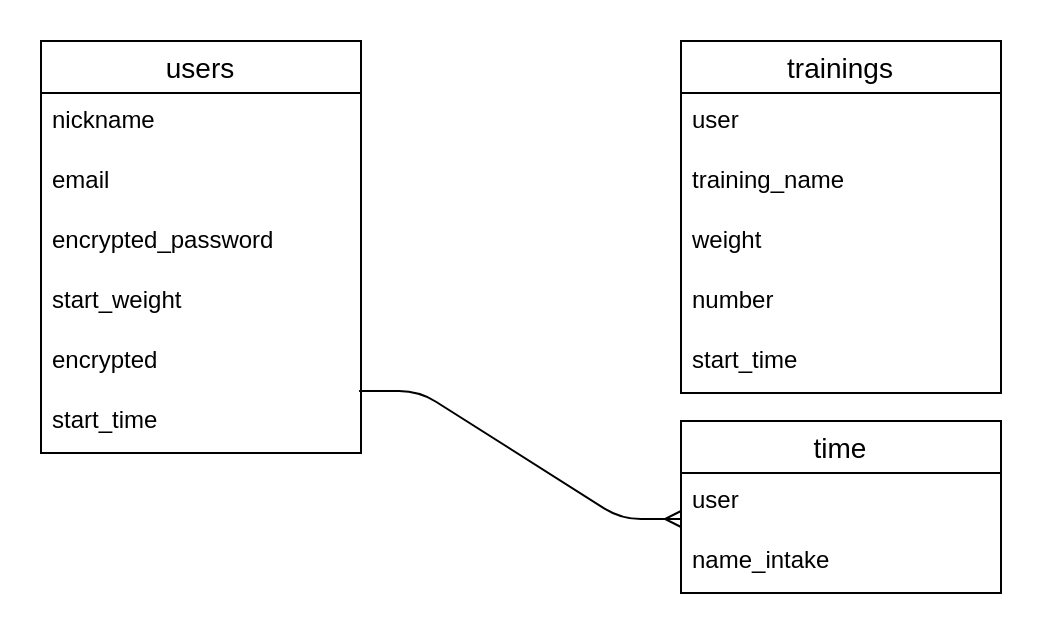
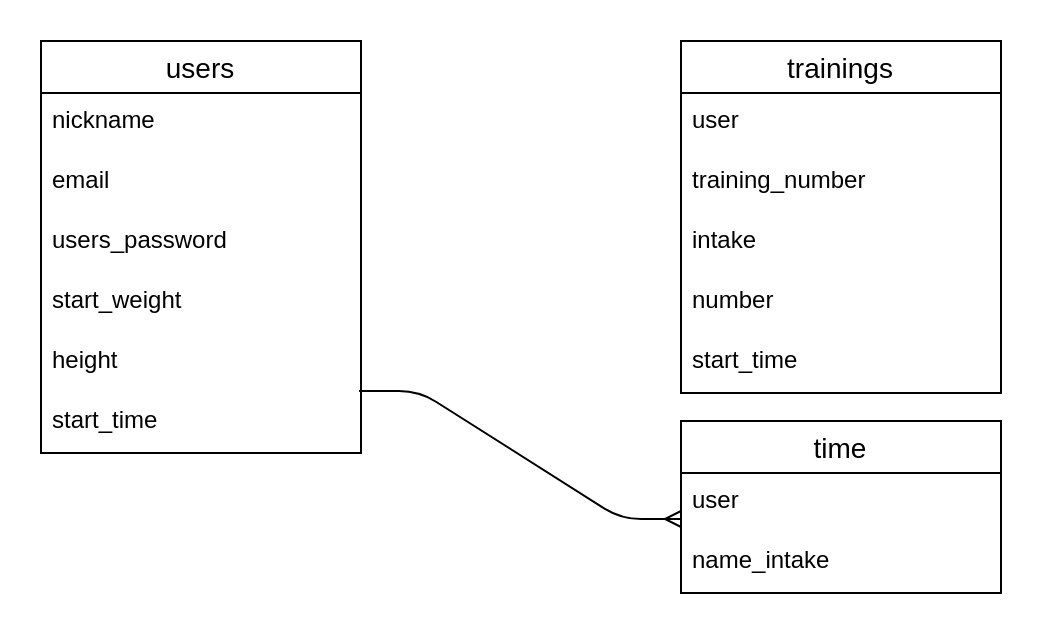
  <mxCell id="0" />
  <mxCell id="1" parent="0" />
  <mxCell id="2" value="users" style="swimlane;fontStyle=0;childLayout=stackLayout;horizontal=1;startSize=26;horizontalStack=0;resizeParent=1;resizeParentMax=0;resizeLast=0;collapsible=1;marginBottom=0;align=center;fontSize=14;" parent="1" vertex="1"><mxGeometry x="20" y="20" width="160" height="206" as="geometry" /></mxCell>
  <mxCell id="3" value="nickname" style="text;strokeColor=none;fillColor=none;spacingLeft=4;spacingRight=4;overflow=hidden;rotatable=0;points=[[0,0.5],[1,0.5]];portConstraint=eastwest;fontSize=12;" parent="2" vertex="1"><mxGeometry y="26" width="160" height="30" as="geometry" /></mxCell>
  <mxCell id="4" value="email" style="text;strokeColor=none;fillColor=none;spacingLeft=4;spacingRight=4;overflow=hidden;rotatable=0;points=[[0,0.5],[1,0.5]];portConstraint=eastwest;fontSize=12;" parent="2" vertex="1"><mxGeometry y="56" width="160" height="30" as="geometry" /></mxCell>
- <mxCell id="5" value="encrypted_password" style="text;strokeColor=none;fillColor=none;spacingLeft=4;spacingRight=4;overflow=hidden;rotatable=0;points=[[0,0.5],[1,0.5]];portConstraint=eastwest;fontSize=12;" parent="2" vertex="1"><mxGeometry y="86" width="160" height="30" as="geometry" /></mxCell>
+ <mxCell id="5" value="users_password" style="text;strokeColor=none;fillColor=none;spacingLeft=4;spacingRight=4;overflow=hidden;rotatable=0;points=[[0,0.5],[1,0.5]];portConstraint=eastwest;fontSize=12;" parent="2" vertex="1"><mxGeometry y="86" width="160" height="30" as="geometry" /></mxCell>
  <mxCell id="6" value="start_weight " style="text;strokeColor=none;fillColor=none;spacingLeft=4;spacingRight=4;overflow=hidden;rotatable=0;points=[[0,0.5],[1,0.5]];portConstraint=eastwest;fontSize=12;" parent="2" vertex="1"><mxGeometry y="116" width="160" height="30" as="geometry" /></mxCell>
- <mxCell id="7" value="encrypted" style="text;strokeColor=none;fillColor=none;spacingLeft=4;spacingRight=4;overflow=hidden;rotatable=0;points=[[0,0.5],[1,0.5]];portConstraint=eastwest;fontSize=12;" parent="2" vertex="1"><mxGeometry y="146" width="160" height="30" as="geometry" /></mxCell>
+ <mxCell id="7" value="height" style="text;strokeColor=none;fillColor=none;spacingLeft=4;spacingRight=4;overflow=hidden;rotatable=0;points=[[0,0.5],[1,0.5]];portConstraint=eastwest;fontSize=12;" parent="2" vertex="1"><mxGeometry y="146" width="160" height="30" as="geometry" /></mxCell>
  <mxCell id="8" value="start_time" style="text;strokeColor=none;fillColor=none;spacingLeft=4;spacingRight=4;overflow=hidden;rotatable=0;points=[[0,0.5],[1,0.5]];portConstraint=eastwest;fontSize=12;" vertex="1" parent="2"><mxGeometry y="176" width="160" height="30" as="geometry" /></mxCell>
  <mxCell id="9" value="trainings" style="swimlane;fontStyle=0;childLayout=stackLayout;horizontal=1;startSize=26;horizontalStack=0;resizeParent=1;resizeParentMax=0;resizeLast=0;collapsible=1;marginBottom=0;align=center;fontSize=14;" parent="1" vertex="1"><mxGeometry x="340" y="20" width="160" height="176" as="geometry" /></mxCell>
  <mxCell id="10" value="user" style="text;strokeColor=none;fillColor=none;spacingLeft=4;spacingRight=4;overflow=hidden;rotatable=0;points=[[0,0.5],[1,0.5]];portConstraint=eastwest;fontSize=12;" parent="9" vertex="1"><mxGeometry y="26" width="160" height="30" as="geometry" /></mxCell>
- <mxCell id="11" value="training_name" style="text;strokeColor=none;fillColor=none;spacingLeft=4;spacingRight=4;overflow=hidden;rotatable=0;points=[[0,0.5],[1,0.5]];portConstraint=eastwest;fontSize=12;" parent="9" vertex="1"><mxGeometry y="56" width="160" height="30" as="geometry" /></mxCell>
- <mxCell id="12" value="weight" style="text;strokeColor=none;fillColor=none;spacingLeft=4;spacingRight=4;overflow=hidden;rotatable=0;points=[[0,0.5],[1,0.5]];portConstraint=eastwest;fontSize=12;" parent="9" vertex="1"><mxGeometry y="86" width="160" height="30" as="geometry" /></mxCell>
+ <mxCell id="11" value="training_number" style="text;strokeColor=none;fillColor=none;spacingLeft=4;spacingRight=4;overflow=hidden;rotatable=0;points=[[0,0.5],[1,0.5]];portConstraint=eastwest;fontSize=12;" parent="9" vertex="1"><mxGeometry y="56" width="160" height="30" as="geometry" /></mxCell>
+ <mxCell id="12" value="intake" style="text;strokeColor=none;fillColor=none;spacingLeft=4;spacingRight=4;overflow=hidden;rotatable=0;points=[[0,0.5],[1,0.5]];portConstraint=eastwest;fontSize=12;" parent="9" vertex="1"><mxGeometry y="86" width="160" height="30" as="geometry" /></mxCell>
  <mxCell id="13" value="number" style="text;strokeColor=none;fillColor=none;spacingLeft=4;spacingRight=4;overflow=hidden;rotatable=0;points=[[0,0.5],[1,0.5]];portConstraint=eastwest;fontSize=12;" parent="9" vertex="1"><mxGeometry y="116" width="160" height="30" as="geometry" /></mxCell>
  <mxCell id="14" value="start_time" style="text;strokeColor=none;fillColor=none;spacingLeft=4;spacingRight=4;overflow=hidden;rotatable=0;points=[[0,0.5],[1,0.5]];portConstraint=eastwest;fontSize=12;" vertex="1" parent="9"><mxGeometry y="146" width="160" height="30" as="geometry" /></mxCell>
  <mxCell id="15" value="time" style="swimlane;fontStyle=0;childLayout=stackLayout;horizontal=1;startSize=26;horizontalStack=0;resizeParent=1;resizeParentMax=0;resizeLast=0;collapsible=1;marginBottom=0;align=center;fontSize=14;" parent="1" vertex="1"><mxGeometry x="340" y="210" width="160" height="86" as="geometry" /></mxCell>
  <mxCell id="16" value="user" style="text;strokeColor=none;fillColor=none;spacingLeft=4;spacingRight=4;overflow=hidden;rotatable=0;points=[[0,0.5],[1,0.5]];portConstraint=eastwest;fontSize=12;" parent="15" vertex="1"><mxGeometry y="26" width="160" height="30" as="geometry" /></mxCell>
  <mxCell id="17" value="name_intake" style="text;strokeColor=none;fillColor=none;spacingLeft=4;spacingRight=4;overflow=hidden;rotatable=0;points=[[0,0.5],[1,0.5]];portConstraint=eastwest;fontSize=12;" parent="15" vertex="1"><mxGeometry y="56" width="160" height="30" as="geometry" /></mxCell>
  <mxCell id="18" value="" style="edgeStyle=entityRelationEdgeStyle;fontSize=12;html=1;endArrow=ERmany;exitX=0.994;exitY=0.967;exitDx=0;exitDy=0;exitPerimeter=0;" parent="1" source="7" edge="1"><mxGeometry width="100" height="100" relative="1" as="geometry"><mxPoint x="300" y="260" as="sourcePoint" /><mxPoint x="340" y="259" as="targetPoint" /></mxGeometry></mxCell>
